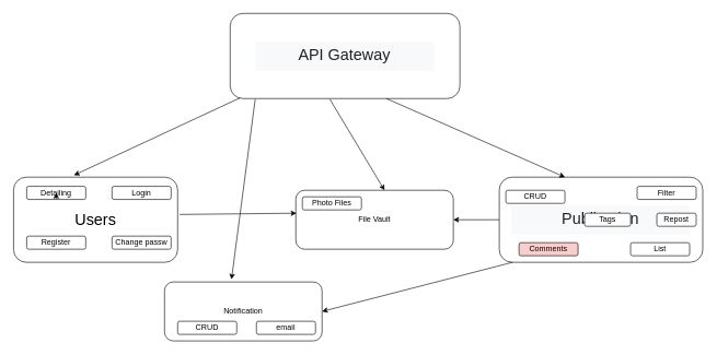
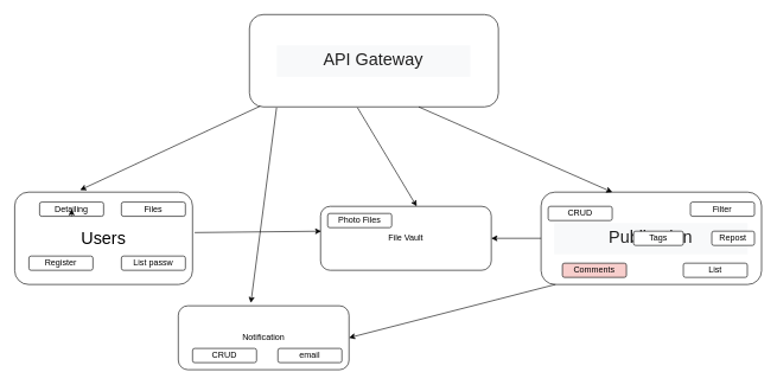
  <mxCell id="0" />
  <mxCell id="1" parent="0" />
  <mxCell id="2" value="&lt;font style=&quot;font-size: 24px;&quot;&gt;Users&lt;/font&gt;" style="rounded=1;whiteSpace=wrap;html=1;" parent="1" vertex="1"><mxGeometry x="20" y="270" width="250" height="130" as="geometry" /></mxCell>
  <mxCell id="3" value="Register" style="rounded=1;whiteSpace=wrap;html=1;" parent="1" vertex="1"><mxGeometry x="40" y="360" width="90" height="20" as="geometry" /></mxCell>
- <mxCell id="4" value="Change passw" style="rounded=1;whiteSpace=wrap;html=1;" parent="1" vertex="1"><mxGeometry x="170" y="360" width="90" height="20" as="geometry" /></mxCell>
- <mxCell id="5" value="Detailing" style="rounded=1;whiteSpace=wrap;html=1;" parent="1" vertex="1"><mxGeometry x="40" y="284" width="90" height="20" as="geometry" /></mxCell>
+ <mxCell id="4" value="List passw" style="rounded=1;whiteSpace=wrap;html=1;" parent="1" vertex="1"><mxGeometry x="170" y="360" width="90" height="20" as="geometry" /></mxCell>
+ <mxCell id="5" value="Detailing" style="rounded=1;whiteSpace=wrap;html=1;" parent="1" vertex="1"><mxGeometry x="55" y="284" width="90" height="20" as="geometry" /></mxCell>
  <mxCell id="6" value="&lt;pre style=&quot;line-height: 36px; background-color: rgb(248, 249, 250); border: none; padding: 2px 0.14em 2px 0px; position: relative; margin-top: -2px; margin-bottom: -2px; resize: none; font-family: inherit; overflow: hidden; width: 270px; text-wrap-mode: wrap; overflow-wrap: break-word; color: rgb(31, 31, 31);&quot; aria-label=&quot;Переведенный текст: publication&quot; dir=&quot;ltr&quot; data-ved=&quot;2ahUKEwi6objzjfqMAxWOUUEAHTWGERIQ3ewLegQICBAV&quot; id=&quot;tw-target-text&quot; data-placeholder=&quot;Перевод&quot; class=&quot;tw-data-text tw-text-large tw-ta&quot;&gt;&lt;span style=&quot;&quot; lang=&quot;en&quot; class=&quot;Y2IQFc&quot;&gt;&lt;font style=&quot;font-size: 24px;&quot;&gt;Publication&lt;/font&gt;&lt;/span&gt;&lt;/pre&gt;" style="rounded=1;whiteSpace=wrap;html=1;align=center;" parent="1" vertex="1"><mxGeometry x="760" y="270" width="310" height="130" as="geometry" /></mxCell>
  <mxCell id="7" value="Tags" style="rounded=1;whiteSpace=wrap;html=1;" parent="1" vertex="1"><mxGeometry x="890" y="325" width="70" height="20" as="geometry" /></mxCell>
  <mxCell id="8" value="Filter" style="rounded=1;whiteSpace=wrap;html=1;" parent="1" vertex="1"><mxGeometry x="970" y="284" width="90" height="20" as="geometry" /></mxCell>
  <mxCell id="9" value="CRUD" style="rounded=1;whiteSpace=wrap;html=1;" parent="1" vertex="1"><mxGeometry x="770" y="290" width="90" height="20" as="geometry" /></mxCell>
  <mxCell id="10" value="List" style="rounded=1;whiteSpace=wrap;html=1;" parent="1" vertex="1"><mxGeometry x="960" y="370" width="90" height="20" as="geometry" /></mxCell>
  <mxCell id="11" style="edgeStyle=orthogonalEdgeStyle;rounded=0;orthogonalLoop=1;jettySize=auto;html=1;exitX=0.5;exitY=1;exitDx=0;exitDy=0;entryX=0.5;entryY=0.5;entryDx=0;entryDy=0;entryPerimeter=0;" parent="1" source="5" target="5" edge="1"><mxGeometry relative="1" as="geometry" /></mxCell>
- <mxCell id="12" value="Login" style="rounded=1;whiteSpace=wrap;html=1;" parent="1" vertex="1"><mxGeometry x="170" y="284" width="90" height="20" as="geometry" /></mxCell>
+ <mxCell id="12" value="Files" style="rounded=1;whiteSpace=wrap;html=1;" parent="1" vertex="1"><mxGeometry x="170" y="284" width="90" height="20" as="geometry" /></mxCell>
  <mxCell id="13" value="&lt;pre style=&quot;line-height: 36px; background-color: rgb(248, 249, 250); border: none; padding: 2px 0.14em 2px 0px; position: relative; margin-top: -2px; margin-bottom: -2px; resize: none; font-family: inherit; overflow: hidden; width: 270px; text-wrap-mode: wrap; overflow-wrap: break-word; color: rgb(31, 31, 31);&quot; aria-label=&quot;Переведенный текст: publication&quot; dir=&quot;ltr&quot; data-ved=&quot;2ahUKEwi6objzjfqMAxWOUUEAHTWGERIQ3ewLegQICBAV&quot; id=&quot;tw-target-text&quot; data-placeholder=&quot;Перевод&quot; class=&quot;tw-data-text tw-text-large tw-ta&quot;&gt;&lt;span style=&quot;font-size: 24px;&quot;&gt;API Gateway&lt;/span&gt;&lt;/pre&gt;" style="rounded=1;whiteSpace=wrap;html=1;align=center;" parent="1" vertex="1"><mxGeometry x="350" y="20" width="350" height="130" as="geometry" /></mxCell>
  <mxCell id="14" value="" style="endArrow=classic;html=1;rounded=0;entryX=0.368;entryY=-0.023;entryDx=0;entryDy=0;entryPerimeter=0;exitX=0.043;exitY=0.992;exitDx=0;exitDy=0;exitPerimeter=0;" parent="1" source="13" target="2" edge="1"><mxGeometry width="50" height="50" relative="1" as="geometry"><mxPoint x="500" y="320" as="sourcePoint" /><mxPoint x="550" y="270" as="targetPoint" /></mxGeometry></mxCell>
  <mxCell id="15" value="" style="endArrow=classic;html=1;rounded=0;exitX=0.434;exitY=1.008;exitDx=0;exitDy=0;exitPerimeter=0;entryX=0.563;entryY=0;entryDx=0;entryDy=0;entryPerimeter=0;" parent="1" source="13" target="17" edge="1"><mxGeometry width="50" height="50" relative="1" as="geometry"><mxPoint x="500" y="320" as="sourcePoint" /><mxPoint x="550" y="270" as="targetPoint" /></mxGeometry></mxCell>
  <mxCell id="16" value="" style="endArrow=classic;html=1;rounded=0;exitX=0.68;exitY=1;exitDx=0;exitDy=0;exitPerimeter=0;entryX=0.344;entryY=0;entryDx=0;entryDy=0;entryPerimeter=0;" parent="1" source="13" edge="1"><mxGeometry width="50" height="50" relative="1" as="geometry"><mxPoint x="500" y="320" as="sourcePoint" /><mxPoint x="860.08" y="270" as="targetPoint" /></mxGeometry></mxCell>
  <mxCell id="17" value="File Vault" style="rounded=1;whiteSpace=wrap;html=1;" parent="1" vertex="1"><mxGeometry x="450" y="290" width="240" height="90" as="geometry" /></mxCell>
  <mxCell id="18" value="Photo Files" style="rounded=1;whiteSpace=wrap;html=1;" parent="1" vertex="1"><mxGeometry x="460" y="300" width="90" height="20" as="geometry" /></mxCell>
  <mxCell id="19" value="Repost" style="rounded=1;whiteSpace=wrap;html=1;" parent="1" vertex="1"><mxGeometry x="1000" y="325" width="60" height="20" as="geometry" /></mxCell>
  <mxCell id="20" value="Notification" style="rounded=1;whiteSpace=wrap;html=1;" parent="1" vertex="1"><mxGeometry x="250" y="430" width="240" height="90" as="geometry" /></mxCell>
  <mxCell id="21" value="CRUD" style="rounded=1;whiteSpace=wrap;html=1;" parent="1" vertex="1"><mxGeometry x="270" y="490" width="90" height="20" as="geometry" /></mxCell>
  <mxCell id="22" value="email" style="rounded=1;whiteSpace=wrap;html=1;" parent="1" vertex="1"><mxGeometry x="390" y="490" width="90" height="20" as="geometry" /></mxCell>
  <mxCell id="23" value="" style="endArrow=classic;html=1;rounded=0;entryX=0.425;entryY=-0.044;entryDx=0;entryDy=0;entryPerimeter=0;exitX=0.109;exitY=1.008;exitDx=0;exitDy=0;exitPerimeter=0;" edge="1" parent="1" source="13" target="20"><mxGeometry width="50" height="50" relative="1" as="geometry"><mxPoint x="390" y="160" as="sourcePoint" /><mxPoint x="560" y="270" as="targetPoint" /></mxGeometry></mxCell>
  <mxCell id="24" value="Сomments" style="rounded=1;whiteSpace=wrap;html=1;fillColor=#f8cecc;" vertex="1" parent="1"><mxGeometry x="790" y="370" width="90" height="20" as="geometry" /></mxCell>
  <mxCell id="25" value="" style="endArrow=classic;html=1;rounded=0;exitX=1.012;exitY=0.438;exitDx=0;exitDy=0;exitPerimeter=0;entryX=0.004;entryY=0.389;entryDx=0;entryDy=0;entryPerimeter=0;" edge="1" parent="1" source="2" target="17"><mxGeometry width="50" height="50" relative="1" as="geometry"><mxPoint x="510" y="320" as="sourcePoint" /><mxPoint x="560" y="270" as="targetPoint" /></mxGeometry></mxCell>
  <mxCell id="26" value="" style="endArrow=classic;html=1;rounded=0;exitX=0;exitY=0.5;exitDx=0;exitDy=0;entryX=1;entryY=0.5;entryDx=0;entryDy=0;" edge="1" parent="1" source="6" target="17"><mxGeometry width="50" height="50" relative="1" as="geometry"><mxPoint x="510" y="320" as="sourcePoint" /><mxPoint x="560" y="270" as="targetPoint" /></mxGeometry></mxCell>
  <mxCell id="27" value="" style="endArrow=classic;html=1;rounded=0;exitX=0.065;exitY=1;exitDx=0;exitDy=0;exitPerimeter=0;entryX=1;entryY=0.5;entryDx=0;entryDy=0;" edge="1" parent="1" source="6" target="20"><mxGeometry width="50" height="50" relative="1" as="geometry"><mxPoint x="510" y="320" as="sourcePoint" /><mxPoint x="560" y="270" as="targetPoint" /></mxGeometry></mxCell>
